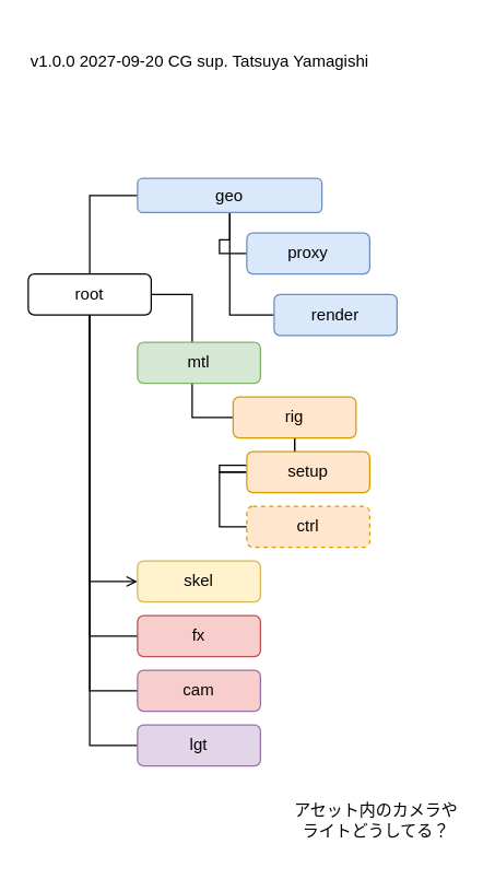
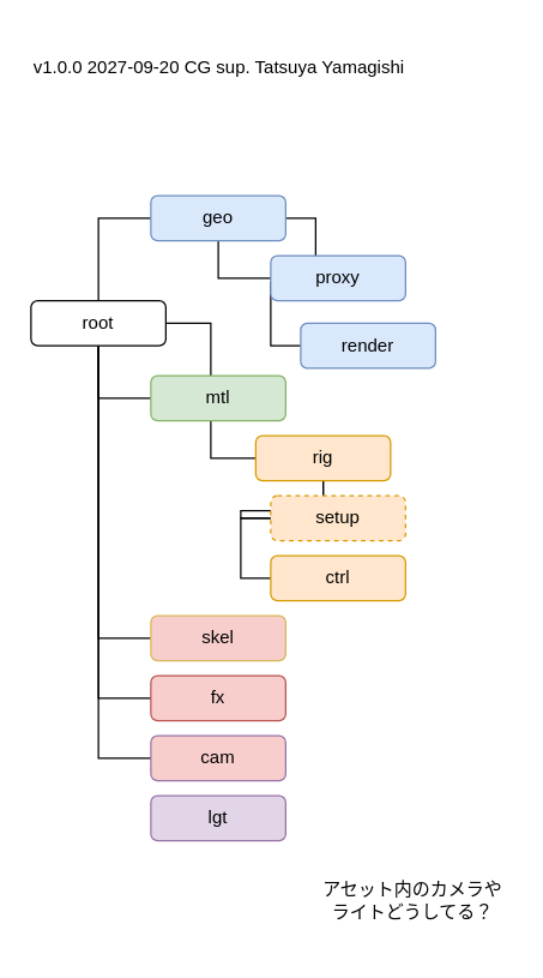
  <mxCell id="0" />
  <mxCell id="1" parent="0" />
  <mxCell id="2" style="edgeStyle=orthogonalEdgeStyle;rounded=0;orthogonalLoop=1;jettySize=auto;html=1;entryX=0;entryY=0.5;entryDx=0;entryDy=0;endArrow=none;endFill=0;" parent="1" source="9" target="12" edge="1"><mxGeometry relative="1" as="geometry" /></mxCell>
+ <mxCell id="3" style="edgeStyle=orthogonalEdgeStyle;rounded=0;orthogonalLoop=1;jettySize=auto;html=1;entryX=0;entryY=0.5;entryDx=0;entryDy=0;endArrow=none;endFill=0;" parent="1" source="9" target="19" edge="1"><mxGeometry relative="1" as="geometry" /></mxCell>
  <mxCell id="4" style="edgeStyle=orthogonalEdgeStyle;rounded=0;orthogonalLoop=1;jettySize=auto;html=1;entryX=0;entryY=0.5;entryDx=0;entryDy=0;endArrow=none;endFill=0;" parent="1" source="9" target="22" edge="1"><mxGeometry relative="1" as="geometry" /></mxCell>
- <mxCell id="5" style="edgeStyle=orthogonalEdgeStyle;rounded=0;orthogonalLoop=1;jettySize=auto;html=1;entryX=0;entryY=0.5;entryDx=0;entryDy=0;endArrow=open;endFill=0;" parent="1" source="9" target="18" edge="1"><mxGeometry relative="1" as="geometry" /></mxCell>
+ <mxCell id="5" style="edgeStyle=orthogonalEdgeStyle;rounded=0;orthogonalLoop=1;jettySize=auto;html=1;entryX=0;entryY=0.5;entryDx=0;entryDy=0;endArrow=none;endFill=0;" parent="1" source="9" target="18" edge="1"><mxGeometry relative="1" as="geometry" /></mxCell>
  <mxCell id="6" style="edgeStyle=orthogonalEdgeStyle;rounded=0;orthogonalLoop=1;jettySize=auto;html=1;entryX=0;entryY=0.5;entryDx=0;entryDy=0;endArrow=none;endFill=0;" parent="1" source="9" target="16" edge="1"><mxGeometry relative="1" as="geometry" /></mxCell>
  <mxCell id="7" style="edgeStyle=orthogonalEdgeStyle;rounded=0;orthogonalLoop=1;jettySize=auto;html=1;entryX=0;entryY=0.5;entryDx=0;entryDy=0;endArrow=none;endFill=0;" parent="1" source="9" target="15" edge="1"><mxGeometry relative="1" as="geometry" /></mxCell>
- <mxCell id="8" style="edgeStyle=orthogonalEdgeStyle;rounded=0;orthogonalLoop=1;jettySize=auto;html=1;entryX=0;entryY=0.5;entryDx=0;entryDy=0;endArrow=none;endFill=0;" parent="1" source="9" target="17" edge="1"><mxGeometry relative="1" as="geometry" /></mxCell>
  <mxCell id="9" value="root" style="rounded=1;whiteSpace=wrap;html=1;" parent="1" vertex="1"><mxGeometry x="20" y="200" width="90" height="30" as="geometry" /></mxCell>
  <mxCell id="10" style="edgeStyle=orthogonalEdgeStyle;rounded=0;orthogonalLoop=1;jettySize=auto;html=1;entryX=0;entryY=0.5;entryDx=0;entryDy=0;endArrow=none;endFill=0;" parent="1" source="12" target="13" edge="1"><mxGeometry relative="1" as="geometry" /></mxCell>
  <mxCell id="11" style="edgeStyle=orthogonalEdgeStyle;rounded=0;orthogonalLoop=1;jettySize=auto;html=1;entryX=0;entryY=0.5;entryDx=0;entryDy=0;endArrow=none;endFill=0;" parent="1" source="12" target="14" edge="1"><mxGeometry relative="1" as="geometry" /></mxCell>
- <mxCell id="12" value="geo" style="rounded=1;whiteSpace=wrap;html=1;fillColor=#dae8fc;strokeColor=#6c8ebf;" parent="1" vertex="1"><mxGeometry x="100" y="130" width="135" height="25" as="geometry" /></mxCell>
+ <mxCell id="12" value="geo" style="rounded=1;whiteSpace=wrap;html=1;fillColor=#dae8fc;strokeColor=#6c8ebf;" parent="1" vertex="1"><mxGeometry x="100" y="130" width="90" height="30" as="geometry" /></mxCell>
  <mxCell id="13" value="proxy" style="rounded=1;whiteSpace=wrap;html=1;fillColor=#dae8fc;strokeColor=#6c8ebf;" parent="1" vertex="1"><mxGeometry x="180" y="170" width="90" height="30" as="geometry" /></mxCell>
  <mxCell id="14" value="render" style="rounded=1;whiteSpace=wrap;html=1;fillColor=#dae8fc;strokeColor=#6c8ebf;" parent="1" vertex="1"><mxGeometry x="200" y="215" width="90" height="30" as="geometry" /></mxCell>
  <mxCell id="15" value="cam" style="rounded=1;whiteSpace=wrap;html=1;fillColor=#f8cecc;strokeColor=#9673a6;" parent="1" vertex="1"><mxGeometry x="100" y="490" width="90" height="30" as="geometry" /></mxCell>
  <mxCell id="16" value="fx" style="rounded=1;whiteSpace=wrap;html=1;fillColor=#f8cecc;strokeColor=#b85450;" parent="1" vertex="1"><mxGeometry x="100" y="450" width="90" height="30" as="geometry" /></mxCell>
  <mxCell id="17" value="lgt" style="rounded=1;whiteSpace=wrap;html=1;fillColor=#e1d5e7;strokeColor=#9673a6;" parent="1" vertex="1"><mxGeometry x="100" y="530" width="90" height="30" as="geometry" /></mxCell>
- <mxCell id="18" value="skel" style="rounded=1;whiteSpace=wrap;html=1;fillColor=#fff2cc;strokeColor=#d6b656;" parent="1" vertex="1"><mxGeometry x="100" y="410" width="90" height="30" as="geometry" /></mxCell>
+ <mxCell id="18" value="skel" style="rounded=1;whiteSpace=wrap;html=1;fillColor=#f8cecc;strokeColor=#d6b656;" parent="1" vertex="1"><mxGeometry x="100" y="410" width="90" height="30" as="geometry" /></mxCell>
  <mxCell id="19" value="mtl" style="rounded=1;whiteSpace=wrap;html=1;fillColor=#d5e8d4;strokeColor=#82b366;" parent="1" vertex="1"><mxGeometry x="100" y="250" width="90" height="30" as="geometry" /></mxCell>
  <mxCell id="20" style="edgeStyle=orthogonalEdgeStyle;rounded=0;orthogonalLoop=1;jettySize=auto;html=1;entryX=0;entryY=0.5;entryDx=0;entryDy=0;endArrow=none;endFill=0;" parent="1" source="22" target="23" edge="1"><mxGeometry relative="1" as="geometry" /></mxCell>
  <mxCell id="21" style="edgeStyle=orthogonalEdgeStyle;rounded=0;orthogonalLoop=1;jettySize=auto;html=1;entryX=0;entryY=0.5;entryDx=0;entryDy=0;endArrow=none;endFill=0;" parent="1" source="22" target="24" edge="1"><mxGeometry relative="1" as="geometry" /></mxCell>
  <mxCell id="22" value="rig" style="rounded=1;whiteSpace=wrap;html=1;fillColor=#ffe6cc;strokeColor=#d79b00;" parent="1" vertex="1"><mxGeometry x="170" y="290" width="90" height="30" as="geometry" /></mxCell>
- <mxCell id="23" value="setup" style="rounded=1;whiteSpace=wrap;html=1;fillColor=#ffe6cc;strokeColor=#d79b00;" parent="1" vertex="1"><mxGeometry x="180" y="330" width="90" height="30" as="geometry" /></mxCell>
- <mxCell id="24" value="ctrl" style="rounded=1;whiteSpace=wrap;html=1;fillColor=#ffe6cc;strokeColor=#d79b00;dashed=1;" parent="1" vertex="1"><mxGeometry x="180" y="370" width="90" height="30" as="geometry" /></mxCell>
+ <mxCell id="23" value="setup" style="rounded=1;whiteSpace=wrap;html=1;fillColor=#ffe6cc;strokeColor=#d79b00;dashed=1;" parent="1" vertex="1"><mxGeometry x="180" y="330" width="90" height="30" as="geometry" /></mxCell>
+ <mxCell id="24" value="ctrl" style="rounded=1;whiteSpace=wrap;html=1;fillColor=#ffe6cc;strokeColor=#d79b00;" parent="1" vertex="1"><mxGeometry x="180" y="370" width="90" height="30" as="geometry" /></mxCell>
  <mxCell id="25" value="v1.0.0 2027-09-20 CG sup. Tatsuya Yamagishi" style="text;strokeColor=none;align=left;fillColor=none;html=1;verticalAlign=middle;whiteSpace=wrap;rounded=0;" parent="1" vertex="1"><mxGeometry x="20" y="20" width="280" height="50" as="geometry" /></mxCell>
  <mxCell id="26" value="アセット内のカメラやライトどうしてる？" style="text;strokeColor=none;align=center;fillColor=none;html=1;verticalAlign=middle;whiteSpace=wrap;rounded=0;" parent="1" vertex="1"><mxGeometry x="210" y="570" width="130" height="60" as="geometry" /></mxCell>
